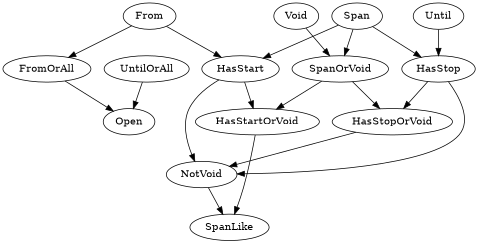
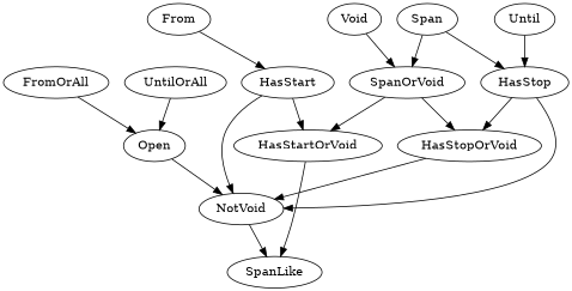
  digraph {
    NotVoid
    SpanLike
    FromOrAll
    Open
    HasStartOrVoid
    UntilOrAll
    HasStopOrVoid
    SpanOrVoid
    HasStart
    HasStop
    From
    Until
    Void
    Span
    NotVoid -> SpanLike
    FromOrAll -> Open
+   Open -> NotVoid
    HasStartOrVoid -> SpanLike
    UntilOrAll -> Open
    HasStopOrVoid -> NotVoid
    SpanOrVoid -> HasStartOrVoid
    SpanOrVoid -> HasStopOrVoid
    HasStart -> NotVoid
    HasStart -> HasStartOrVoid
    HasStop -> NotVoid
    HasStop -> HasStopOrVoid
-   From -> FromOrAll
    From -> HasStart
    Until -> HasStop
    Void -> SpanOrVoid
    Span -> SpanOrVoid
-   Span -> HasStart
    Span -> HasStop
  }
